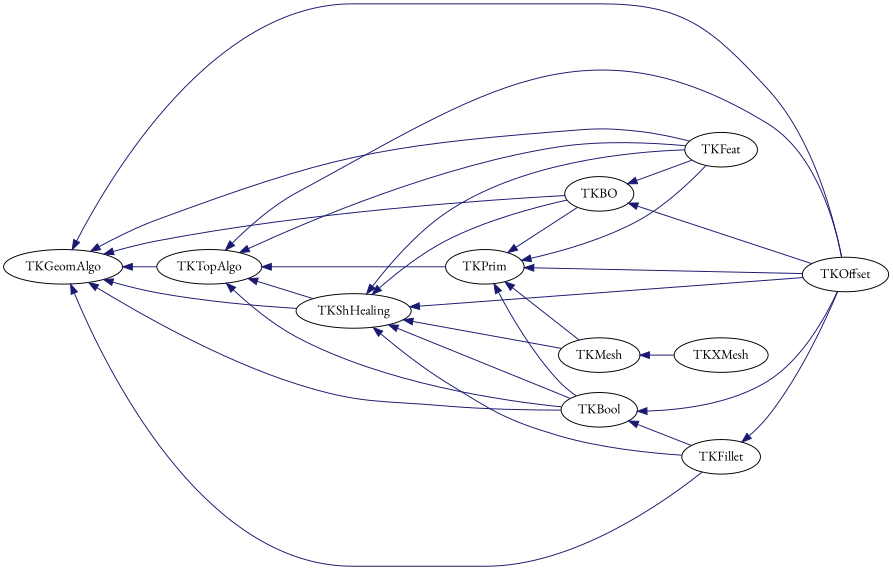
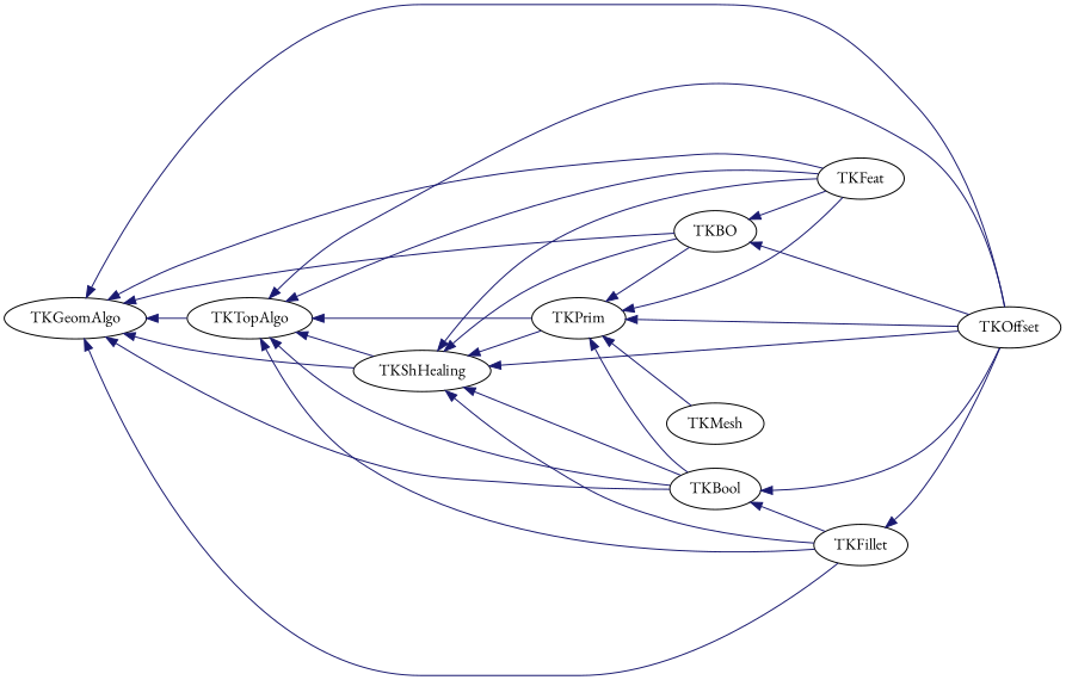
  digraph {
    fontname="EB Garamond"
    rankdir=LR
    node [fontname="EB Garamond"]
    edge [color=midnightblue dir=back fontname="EB Garamond" style=solid]
    TKGeomAlgo
    TKTopAlgo
    TKBO
    TKShHealing
    TKBool
    TKFillet
    TKOffset
    TKFeat
    TKPrim
    TKMesh
-   TKXMesh
    TKGeomAlgo -> TKTopAlgo
    TKGeomAlgo -> TKBO
    TKGeomAlgo -> TKShHealing
    TKGeomAlgo -> TKBool
    TKGeomAlgo -> TKFillet
    TKGeomAlgo -> TKOffset
    TKGeomAlgo -> TKFeat
    TKTopAlgo -> TKShHealing
    TKTopAlgo -> TKBool
+   TKTopAlgo -> TKFillet
    TKTopAlgo -> TKOffset
    TKTopAlgo -> TKFeat
    TKTopAlgo -> TKPrim
    TKBO -> TKOffset
    TKBO -> TKFeat
    TKShHealing -> TKBO
    TKShHealing -> TKBool
    TKShHealing -> TKFillet
    TKShHealing -> TKOffset
    TKShHealing -> TKFeat
-   TKShHealing -> TKMesh
+   TKShHealing -> TKPrim
    TKBool -> TKFillet
    TKBool -> TKOffset
    TKFillet -> TKOffset
    TKPrim -> TKBO
    TKPrim -> TKBool
    TKPrim -> TKOffset
    TKPrim -> TKFeat
    TKPrim -> TKMesh
-   TKMesh -> TKXMesh
  }
